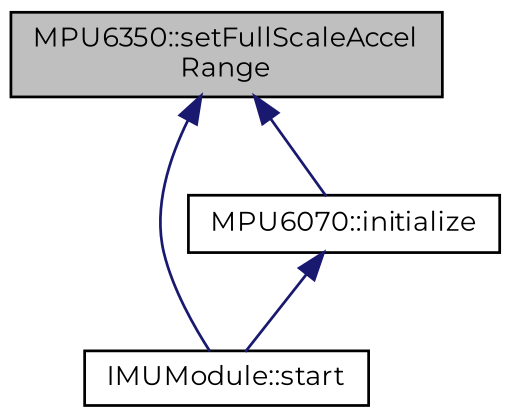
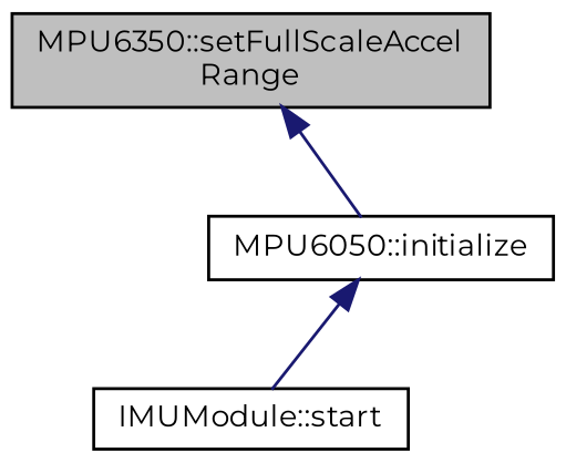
  digraph {
    fontname=Montserrat
    rankdir=TB
    node [color=black fillcolor=white fontname=Montserrat fontsize=10 shape=record style=filled]
    edge [color=midnightblue dir=back fontname=Montserrat fontsize=10 labelfontname=Helvetica labelfontsize=10 style=solid]
    n1 [fillcolor=grey75 fontcolor=black height=0.2 label="MPU6350::setFullScaleAccel\lRange" width=0.4]
    n2 [height=0.2 label="IMUModule::start" width=0.4]
-   n3 [height=0.2 label="MPU6070::initialize" width=0.4]
-   n1 -> n2
+   n3 [height=0.2 label="MPU6050::initialize" width=0.4]
    n1 -> n3
    n3 -> n2
  }
